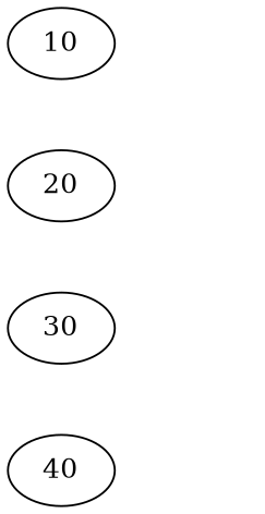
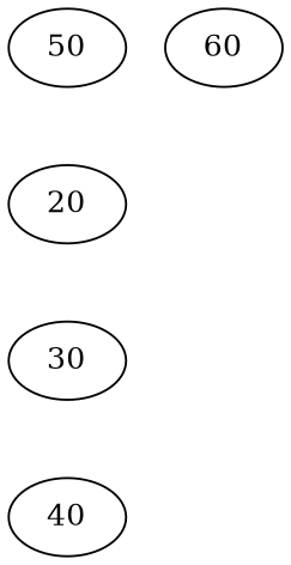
  digraph {
    rankdir=TB
    edge [style=invis]
-   n1 [label=10]
+   n1 [label=50]
    n2 [label=20]
    n3 [label=30]
    n4 [label=40]
+   n5 [label=60]
    n1 -> n2
    n2 -> n3
    n3 -> n4
  }
